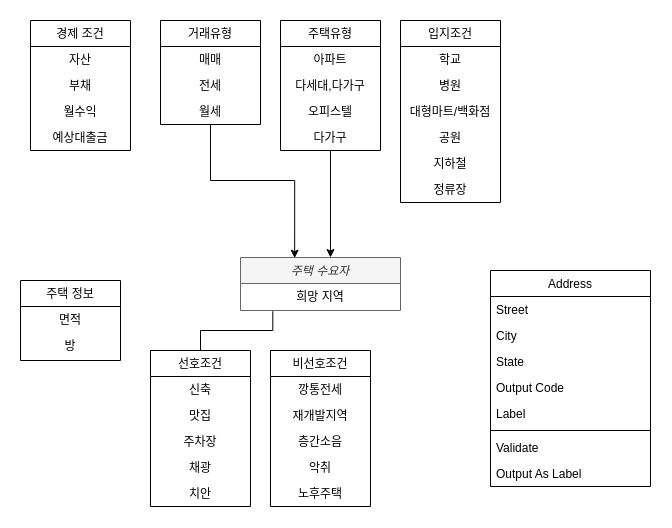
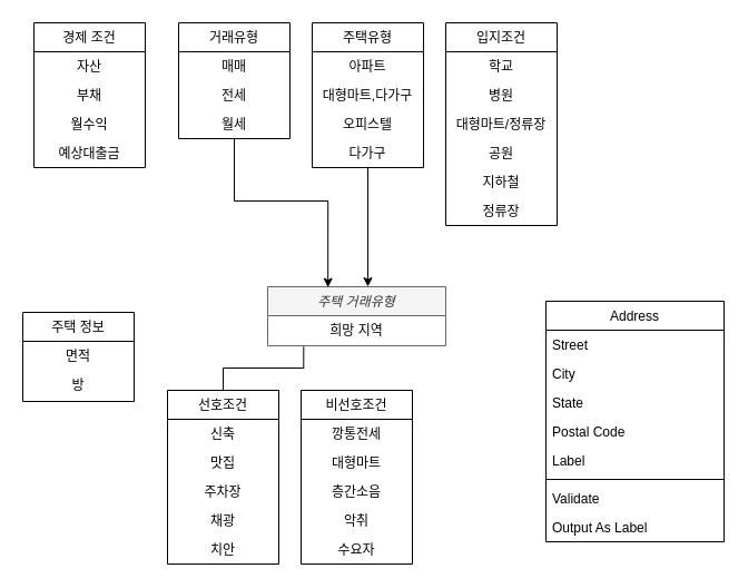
  <mxCell id="0" />
  <mxCell id="1" parent="0" />
- <mxCell id="2" value="주택 수요자" style="swimlane;fontStyle=2;align=center;verticalAlign=top;childLayout=stackLayout;horizontal=1;startSize=26;horizontalStack=0;resizeParent=1;resizeLast=0;collapsible=1;marginBottom=0;rounded=0;shadow=0;strokeWidth=1;fillColor=#f5f5f5;fontColor=#333333;strokeColor=#666666;" parent="1" vertex="1"><mxGeometry x="240" y="257" width="160" height="53" as="geometry"><mxRectangle x="230" y="140" width="160" height="26" as="alternateBounds" /></mxGeometry></mxCell>
+ <mxCell id="2" value="주택 거래유형" style="swimlane;fontStyle=2;align=center;verticalAlign=top;childLayout=stackLayout;horizontal=1;startSize=26;horizontalStack=0;resizeParent=1;resizeLast=0;collapsible=1;marginBottom=0;rounded=0;shadow=0;strokeWidth=1;fillColor=#f5f5f5;fontColor=#333333;strokeColor=#666666;" parent="1" vertex="1"><mxGeometry x="240" y="257" width="160" height="53" as="geometry"><mxRectangle x="230" y="140" width="160" height="26" as="alternateBounds" /></mxGeometry></mxCell>
  <mxCell id="3" value="희망 지역" style="text;align=center;verticalAlign=top;spacingLeft=4;spacingRight=4;overflow=hidden;rotatable=0;points=[[0,0.5],[1,0.5]];portConstraint=eastwest;rounded=0;shadow=0;html=0;" parent="2" vertex="1"><mxGeometry y="26" width="160" height="26" as="geometry" /></mxCell>
  <mxCell id="4" value="경제 조건" style="swimlane;fontStyle=0;align=center;verticalAlign=top;childLayout=stackLayout;horizontal=1;startSize=26;horizontalStack=0;resizeParent=1;resizeLast=0;collapsible=1;marginBottom=0;rounded=0;shadow=0;strokeWidth=1;" parent="1" vertex="1"><mxGeometry x="30" y="20" width="100" height="130" as="geometry"><mxRectangle x="130" y="380" width="160" height="26" as="alternateBounds" /></mxGeometry></mxCell>
  <mxCell id="5" value="자산" style="text;align=center;verticalAlign=middle;spacingLeft=4;spacingRight=4;overflow=hidden;rotatable=0;points=[[0,0.5],[1,0.5]];portConstraint=eastwest;" parent="4" vertex="1"><mxGeometry y="26" width="100" height="26" as="geometry" /></mxCell>
  <mxCell id="6" value="부채" style="text;align=center;verticalAlign=middle;spacingLeft=4;spacingRight=4;overflow=hidden;rotatable=0;points=[[0,0.5],[1,0.5]];portConstraint=eastwest;rounded=0;shadow=0;html=0;" parent="4" vertex="1"><mxGeometry y="52" width="100" height="26" as="geometry" /></mxCell>
  <mxCell id="7" value="월수익" style="text;align=center;verticalAlign=middle;spacingLeft=4;spacingRight=4;overflow=hidden;rotatable=0;points=[[0,0.5],[1,0.5]];portConstraint=eastwest;fontStyle=0;" parent="4" vertex="1"><mxGeometry y="78" width="100" height="26" as="geometry" /></mxCell>
  <mxCell id="8" value="예상대출금" style="text;align=center;verticalAlign=middle;spacingLeft=4;spacingRight=4;overflow=hidden;rotatable=0;points=[[0,0.5],[1,0.5]];portConstraint=eastwest;" parent="4" vertex="1"><mxGeometry y="104" width="100" height="26" as="geometry" /></mxCell>
  <mxCell id="9" style="edgeStyle=orthogonalEdgeStyle;rounded=0;orthogonalLoop=1;jettySize=auto;html=1;entryX=0.276;entryY=0.012;entryDx=0;entryDy=0;entryPerimeter=0;" edge="1" parent="1" source="10"><mxGeometry relative="1" as="geometry"><mxPoint x="294.16" y="257.636" as="targetPoint" /><Array as="points"><mxPoint x="210" y="180" /><mxPoint x="294" y="180" /></Array></mxGeometry></mxCell>
  <mxCell id="10" value="거래유형" style="swimlane;fontStyle=0;align=center;verticalAlign=top;childLayout=stackLayout;horizontal=1;startSize=26;horizontalStack=0;resizeParent=1;resizeLast=0;collapsible=1;marginBottom=0;rounded=0;shadow=0;strokeWidth=1;" parent="1" vertex="1"><mxGeometry x="160" y="20" width="100" height="104" as="geometry"><mxRectangle x="340" y="380" width="170" height="26" as="alternateBounds" /></mxGeometry></mxCell>
  <mxCell id="11" value="매매" style="text;align=center;verticalAlign=top;spacingLeft=4;spacingRight=4;overflow=hidden;rotatable=0;points=[[0,0.5],[1,0.5]];portConstraint=eastwest;" vertex="1" parent="10"><mxGeometry y="26" width="100" height="26" as="geometry" /></mxCell>
  <mxCell id="12" value="전세" style="text;align=center;verticalAlign=top;spacingLeft=4;spacingRight=4;overflow=hidden;rotatable=0;points=[[0,0.5],[1,0.5]];portConstraint=eastwest;" vertex="1" parent="10"><mxGeometry y="52" width="100" height="26" as="geometry" /></mxCell>
  <mxCell id="13" value="월세" style="text;align=center;verticalAlign=top;spacingLeft=4;spacingRight=4;overflow=hidden;rotatable=0;points=[[0,0.5],[1,0.5]];portConstraint=eastwest;" vertex="1" parent="10"><mxGeometry y="78" width="100" height="26" as="geometry" /></mxCell>
  <mxCell id="14" value="Address" style="swimlane;fontStyle=0;align=center;verticalAlign=top;childLayout=stackLayout;horizontal=1;startSize=26;horizontalStack=0;resizeParent=1;resizeLast=0;collapsible=1;marginBottom=0;rounded=0;shadow=0;strokeWidth=1;" parent="1" vertex="1"><mxGeometry x="490" y="270" width="160" height="216" as="geometry"><mxRectangle x="550" y="140" width="160" height="26" as="alternateBounds" /></mxGeometry></mxCell>
  <mxCell id="15" value="Street" style="text;align=left;verticalAlign=top;spacingLeft=4;spacingRight=4;overflow=hidden;rotatable=0;points=[[0,0.5],[1,0.5]];portConstraint=eastwest;" parent="14" vertex="1"><mxGeometry y="26" width="160" height="26" as="geometry" /></mxCell>
  <mxCell id="16" value="City" style="text;align=left;verticalAlign=top;spacingLeft=4;spacingRight=4;overflow=hidden;rotatable=0;points=[[0,0.5],[1,0.5]];portConstraint=eastwest;rounded=0;shadow=0;html=0;" parent="14" vertex="1"><mxGeometry y="52" width="160" height="26" as="geometry" /></mxCell>
  <mxCell id="17" value="State" style="text;align=left;verticalAlign=top;spacingLeft=4;spacingRight=4;overflow=hidden;rotatable=0;points=[[0,0.5],[1,0.5]];portConstraint=eastwest;rounded=0;shadow=0;html=0;" parent="14" vertex="1"><mxGeometry y="78" width="160" height="26" as="geometry" /></mxCell>
- <mxCell id="18" value="Output Code" style="text;align=left;verticalAlign=top;spacingLeft=4;spacingRight=4;overflow=hidden;rotatable=0;points=[[0,0.5],[1,0.5]];portConstraint=eastwest;rounded=0;shadow=0;html=0;" parent="14" vertex="1"><mxGeometry y="104" width="160" height="26" as="geometry" /></mxCell>
+ <mxCell id="18" value="Postal Code" style="text;align=left;verticalAlign=top;spacingLeft=4;spacingRight=4;overflow=hidden;rotatable=0;points=[[0,0.5],[1,0.5]];portConstraint=eastwest;rounded=0;shadow=0;html=0;" parent="14" vertex="1"><mxGeometry y="104" width="160" height="26" as="geometry" /></mxCell>
  <mxCell id="19" value="Label" style="text;align=left;verticalAlign=top;spacingLeft=4;spacingRight=4;overflow=hidden;rotatable=0;points=[[0,0.5],[1,0.5]];portConstraint=eastwest;rounded=0;shadow=0;html=0;" parent="14" vertex="1"><mxGeometry y="130" width="160" height="26" as="geometry" /></mxCell>
  <mxCell id="20" value="" style="line;html=1;strokeWidth=1;align=left;verticalAlign=middle;spacingTop=-1;spacingLeft=3;spacingRight=3;rotatable=0;labelPosition=right;points=[];portConstraint=eastwest;" parent="14" vertex="1"><mxGeometry y="156" width="160" height="8" as="geometry" /></mxCell>
  <mxCell id="21" value="Validate" style="text;align=left;verticalAlign=top;spacingLeft=4;spacingRight=4;overflow=hidden;rotatable=0;points=[[0,0.5],[1,0.5]];portConstraint=eastwest;" parent="14" vertex="1"><mxGeometry y="164" width="160" height="26" as="geometry" /></mxCell>
  <mxCell id="22" value="Output As Label" style="text;align=left;verticalAlign=top;spacingLeft=4;spacingRight=4;overflow=hidden;rotatable=0;points=[[0,0.5],[1,0.5]];portConstraint=eastwest;" parent="14" vertex="1"><mxGeometry y="190" width="160" height="26" as="geometry" /></mxCell>
  <mxCell id="23" value="비선호조건" style="swimlane;fontStyle=0;align=center;verticalAlign=top;childLayout=stackLayout;horizontal=1;startSize=26;horizontalStack=0;resizeParent=1;resizeLast=0;collapsible=1;marginBottom=0;rounded=0;shadow=0;strokeWidth=1;" vertex="1" parent="1"><mxGeometry x="270" y="350" width="100" height="156" as="geometry"><mxRectangle x="340" y="380" width="170" height="26" as="alternateBounds" /></mxGeometry></mxCell>
  <mxCell id="24" value="깡통전세" style="text;align=center;verticalAlign=top;spacingLeft=4;spacingRight=4;overflow=hidden;rotatable=0;points=[[0,0.5],[1,0.5]];portConstraint=eastwest;" vertex="1" parent="23"><mxGeometry y="26" width="100" height="26" as="geometry" /></mxCell>
- <mxCell id="25" value="재개발지역" style="text;align=center;verticalAlign=top;spacingLeft=4;spacingRight=4;overflow=hidden;rotatable=0;points=[[0,0.5],[1,0.5]];portConstraint=eastwest;" vertex="1" parent="23"><mxGeometry y="52" width="100" height="26" as="geometry" /></mxCell>
+ <mxCell id="25" value="대형마트" style="text;align=center;verticalAlign=top;spacingLeft=4;spacingRight=4;overflow=hidden;rotatable=0;points=[[0,0.5],[1,0.5]];portConstraint=eastwest;" vertex="1" parent="23"><mxGeometry y="52" width="100" height="26" as="geometry" /></mxCell>
  <mxCell id="26" value="층간소음" style="text;align=center;verticalAlign=top;spacingLeft=4;spacingRight=4;overflow=hidden;rotatable=0;points=[[0,0.5],[1,0.5]];portConstraint=eastwest;" vertex="1" parent="23"><mxGeometry y="78" width="100" height="26" as="geometry" /></mxCell>
  <mxCell id="27" value="악취" style="text;align=center;verticalAlign=top;spacingLeft=4;spacingRight=4;overflow=hidden;rotatable=0;points=[[0,0.5],[1,0.5]];portConstraint=eastwest;" vertex="1" parent="23"><mxGeometry y="104" width="100" height="26" as="geometry" /></mxCell>
- <mxCell id="28" value="노후주택" style="text;align=center;verticalAlign=top;spacingLeft=4;spacingRight=4;overflow=hidden;rotatable=0;points=[[0,0.5],[1,0.5]];portConstraint=eastwest;" vertex="1" parent="23"><mxGeometry y="130" width="100" height="26" as="geometry" /></mxCell>
+ <mxCell id="28" value="수요자" style="text;align=center;verticalAlign=top;spacingLeft=4;spacingRight=4;overflow=hidden;rotatable=0;points=[[0,0.5],[1,0.5]];portConstraint=eastwest;" vertex="1" parent="23"><mxGeometry y="130" width="100" height="26" as="geometry" /></mxCell>
  <mxCell id="29" style="edgeStyle=orthogonalEdgeStyle;rounded=0;orthogonalLoop=1;jettySize=auto;html=1;entryX=0.5;entryY=0;entryDx=0;entryDy=0;" edge="1" parent="1" source="30"><mxGeometry relative="1" as="geometry"><mxPoint x="330" y="257" as="targetPoint" /></mxGeometry></mxCell>
  <mxCell id="30" value="주택유형" style="swimlane;fontStyle=0;align=center;verticalAlign=top;childLayout=stackLayout;horizontal=1;startSize=26;horizontalStack=0;resizeParent=1;resizeLast=0;collapsible=1;marginBottom=0;rounded=0;shadow=0;strokeWidth=1;" vertex="1" parent="1"><mxGeometry x="280" y="20" width="100" height="130" as="geometry"><mxRectangle x="340" y="380" width="170" height="26" as="alternateBounds" /></mxGeometry></mxCell>
  <mxCell id="31" value="아파트" style="text;align=center;verticalAlign=top;spacingLeft=4;spacingRight=4;overflow=hidden;rotatable=0;points=[[0,0.5],[1,0.5]];portConstraint=eastwest;" vertex="1" parent="30"><mxGeometry y="26" width="100" height="26" as="geometry" /></mxCell>
- <mxCell id="32" value="다세대,다가구" style="text;align=center;verticalAlign=top;spacingLeft=4;spacingRight=4;overflow=hidden;rotatable=0;points=[[0,0.5],[1,0.5]];portConstraint=eastwest;" vertex="1" parent="30"><mxGeometry y="52" width="100" height="26" as="geometry" /></mxCell>
+ <mxCell id="32" value="대형마트,다가구" style="text;align=center;verticalAlign=top;spacingLeft=4;spacingRight=4;overflow=hidden;rotatable=0;points=[[0,0.5],[1,0.5]];portConstraint=eastwest;" vertex="1" parent="30"><mxGeometry y="52" width="100" height="26" as="geometry" /></mxCell>
  <mxCell id="33" value="오피스텔" style="text;align=center;verticalAlign=top;spacingLeft=4;spacingRight=4;overflow=hidden;rotatable=0;points=[[0,0.5],[1,0.5]];portConstraint=eastwest;" vertex="1" parent="30"><mxGeometry y="78" width="100" height="26" as="geometry" /></mxCell>
  <mxCell id="34" value="다가구" style="text;align=center;verticalAlign=top;spacingLeft=4;spacingRight=4;overflow=hidden;rotatable=0;points=[[0,0.5],[1,0.5]];portConstraint=eastwest;" vertex="1" parent="30"><mxGeometry y="104" width="100" height="26" as="geometry" /></mxCell>
  <mxCell id="35" value="입지조건" style="swimlane;fontStyle=0;align=center;verticalAlign=top;childLayout=stackLayout;horizontal=1;startSize=26;horizontalStack=0;resizeParent=1;resizeLast=0;collapsible=1;marginBottom=0;rounded=0;shadow=0;strokeWidth=1;" vertex="1" parent="1"><mxGeometry x="400" y="20" width="100" height="182" as="geometry"><mxRectangle x="340" y="380" width="170" height="26" as="alternateBounds" /></mxGeometry></mxCell>
  <mxCell id="36" value="학교" style="text;align=center;verticalAlign=top;spacingLeft=4;spacingRight=4;overflow=hidden;rotatable=0;points=[[0,0.5],[1,0.5]];portConstraint=eastwest;" vertex="1" parent="35"><mxGeometry y="26" width="100" height="26" as="geometry" /></mxCell>
  <mxCell id="37" value="병원" style="text;align=center;verticalAlign=top;spacingLeft=4;spacingRight=4;overflow=hidden;rotatable=0;points=[[0,0.5],[1,0.5]];portConstraint=eastwest;" vertex="1" parent="35"><mxGeometry y="52" width="100" height="26" as="geometry" /></mxCell>
- <mxCell id="38" value="대형마트/백화점" style="text;align=center;verticalAlign=top;spacingLeft=4;spacingRight=4;overflow=hidden;rotatable=0;points=[[0,0.5],[1,0.5]];portConstraint=eastwest;" vertex="1" parent="35"><mxGeometry y="78" width="100" height="26" as="geometry" /></mxCell>
+ <mxCell id="38" value="대형마트/정류장" style="text;align=center;verticalAlign=top;spacingLeft=4;spacingRight=4;overflow=hidden;rotatable=0;points=[[0,0.5],[1,0.5]];portConstraint=eastwest;" vertex="1" parent="35"><mxGeometry y="78" width="100" height="26" as="geometry" /></mxCell>
  <mxCell id="39" value="공원" style="text;align=center;verticalAlign=top;spacingLeft=4;spacingRight=4;overflow=hidden;rotatable=0;points=[[0,0.5],[1,0.5]];portConstraint=eastwest;" vertex="1" parent="35"><mxGeometry y="104" width="100" height="26" as="geometry" /></mxCell>
  <mxCell id="40" value="지하철" style="text;align=center;verticalAlign=top;spacingLeft=4;spacingRight=4;overflow=hidden;rotatable=0;points=[[0,0.5],[1,0.5]];portConstraint=eastwest;" vertex="1" parent="35"><mxGeometry y="130" width="100" height="26" as="geometry" /></mxCell>
  <mxCell id="41" value="정류장" style="text;align=center;verticalAlign=top;spacingLeft=4;spacingRight=4;overflow=hidden;rotatable=0;points=[[0,0.5],[1,0.5]];portConstraint=eastwest;" vertex="1" parent="35"><mxGeometry y="156" width="100" height="26" as="geometry" /></mxCell>
  <mxCell id="42" style="edgeStyle=orthogonalEdgeStyle;rounded=0;orthogonalLoop=1;jettySize=auto;html=1;entryX=0.202;entryY=1.066;entryDx=0;entryDy=0;entryPerimeter=0;endArrow=none;" edge="1" parent="1" source="43" target="3"><mxGeometry relative="1" as="geometry"><Array as="points"><mxPoint x="200" y="330" /><mxPoint x="272" y="330" /></Array></mxGeometry></mxCell>
  <mxCell id="43" value="선호조건" style="swimlane;fontStyle=0;align=center;verticalAlign=top;childLayout=stackLayout;horizontal=1;startSize=26;horizontalStack=0;resizeParent=1;resizeLast=0;collapsible=1;marginBottom=0;rounded=0;shadow=0;strokeWidth=1;" vertex="1" parent="1"><mxGeometry x="150" y="350" width="100" height="156" as="geometry"><mxRectangle x="340" y="380" width="170" height="26" as="alternateBounds" /></mxGeometry></mxCell>
  <mxCell id="44" value="신축" style="text;align=center;verticalAlign=top;spacingLeft=4;spacingRight=4;overflow=hidden;rotatable=0;points=[[0,0.5],[1,0.5]];portConstraint=eastwest;" vertex="1" parent="43"><mxGeometry y="26" width="100" height="26" as="geometry" /></mxCell>
  <mxCell id="45" value="맛집" style="text;align=center;verticalAlign=top;spacingLeft=4;spacingRight=4;overflow=hidden;rotatable=0;points=[[0,0.5],[1,0.5]];portConstraint=eastwest;" vertex="1" parent="43"><mxGeometry y="52" width="100" height="26" as="geometry" /></mxCell>
  <mxCell id="46" value="주차장" style="text;align=center;verticalAlign=top;spacingLeft=4;spacingRight=4;overflow=hidden;rotatable=0;points=[[0,0.5],[1,0.5]];portConstraint=eastwest;" vertex="1" parent="43"><mxGeometry y="78" width="100" height="26" as="geometry" /></mxCell>
  <mxCell id="47" value="채광" style="text;align=center;verticalAlign=top;spacingLeft=4;spacingRight=4;overflow=hidden;rotatable=0;points=[[0,0.5],[1,0.5]];portConstraint=eastwest;" vertex="1" parent="43"><mxGeometry y="104" width="100" height="26" as="geometry" /></mxCell>
  <mxCell id="48" value="치안" style="text;align=center;verticalAlign=top;spacingLeft=4;spacingRight=4;overflow=hidden;rotatable=0;points=[[0,0.5],[1,0.5]];portConstraint=eastwest;" vertex="1" parent="43"><mxGeometry y="130" width="100" height="26" as="geometry" /></mxCell>
  <mxCell id="49" value="주택 정보" style="swimlane;fontStyle=0;align=center;verticalAlign=top;childLayout=stackLayout;horizontal=1;startSize=26;horizontalStack=0;resizeParent=1;resizeLast=0;collapsible=1;marginBottom=0;rounded=0;shadow=0;strokeWidth=1;" vertex="1" parent="1"><mxGeometry x="20" y="280" width="100" height="80" as="geometry"><mxRectangle x="340" y="380" width="170" height="26" as="alternateBounds" /></mxGeometry></mxCell>
  <mxCell id="50" value="면적" style="text;align=center;verticalAlign=top;spacingLeft=4;spacingRight=4;overflow=hidden;rotatable=0;points=[[0,0.5],[1,0.5]];portConstraint=eastwest;" vertex="1" parent="49"><mxGeometry y="26" width="100" height="26" as="geometry" /></mxCell>
  <mxCell id="51" value="방" style="text;align=center;verticalAlign=top;spacingLeft=4;spacingRight=4;overflow=hidden;rotatable=0;points=[[0,0.5],[1,0.5]];portConstraint=eastwest;" vertex="1" parent="49"><mxGeometry y="52" width="100" height="26" as="geometry" /></mxCell>
